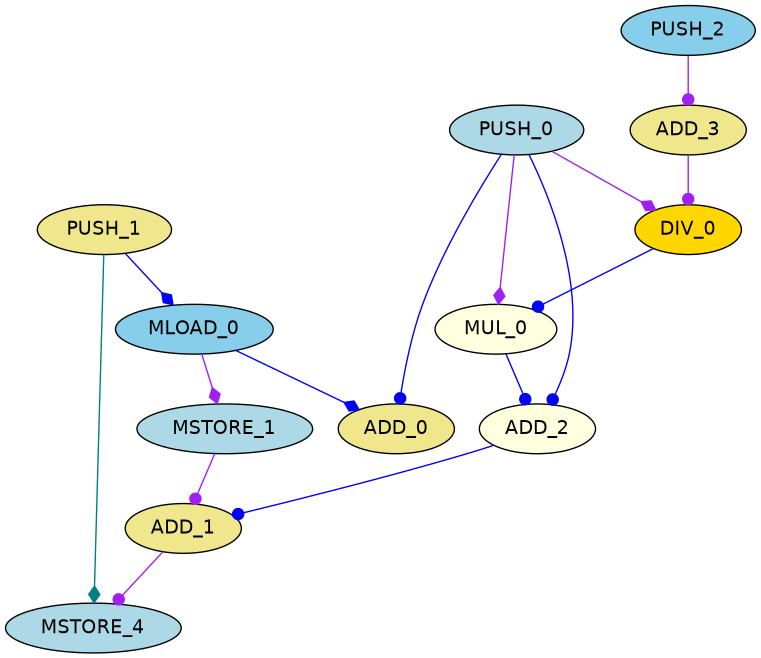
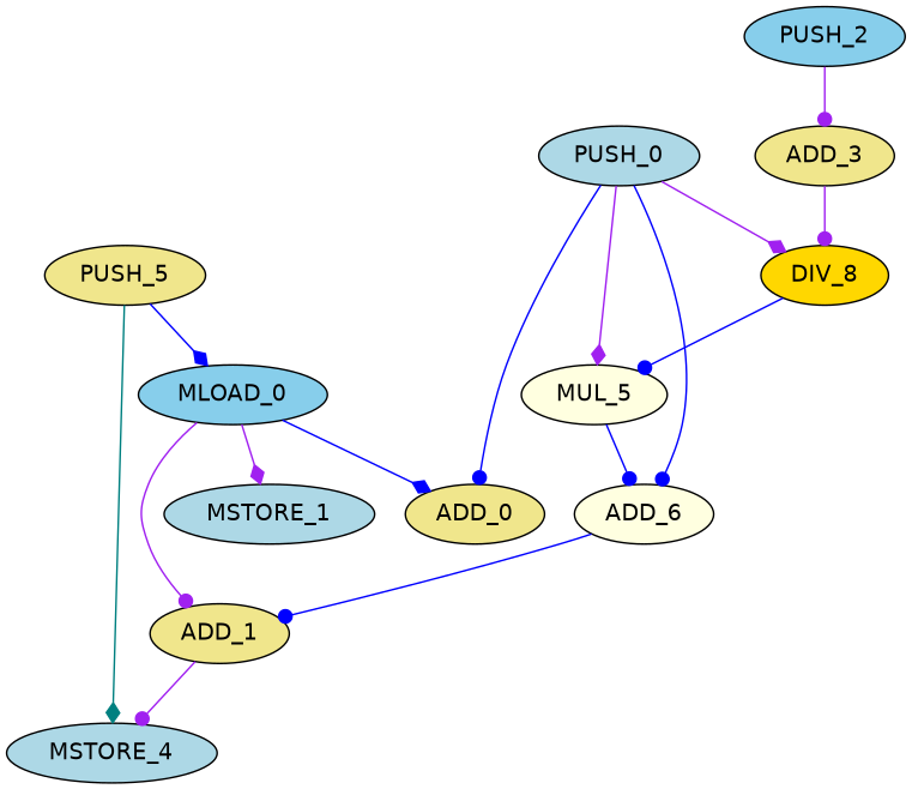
  digraph {
    fontname="DejaVu Sans"
    node [fillcolor=khaki fontname="DejaVu Sans" style=filled]
    edge [arrowhead=dot color=blue fontname="DejaVu Sans"]
    n1 [height=0.5 label=ADD_0 width=1.1735]
    n2 [fillcolor=skyblue height=0.5 label=MLOAD_0 width=1.5887]
    n3 [height=0.5 label=ADD_1 width=1.1735]
    n4 [fillcolor=lightblue height=0.5 label=MSTORE_1 width=1.7693]
    n5 [fillcolor=lightblue height=0.5 label=MSTORE_4 width=1.7693]
-   n6 [fillcolor=lightyellow height=0.5 label=ADD_2 width=1.1735]
-   n7 [fillcolor=lightyellow height=0.5 label=MUL_0 width=1.2277]
-   n8 [fillcolor=gold height=0.5 label=DIV_0 width=1.0652]
+   n6 [fillcolor=lightyellow height=0.5 label=ADD_6 width=1.1735]
+   n7 [fillcolor=lightyellow height=0.5 label=MUL_5 width=1.2277]
+   n8 [fillcolor=gold height=0.5 label=DIV_8 width=1.0652]
    n9 [height=0.5 label=ADD_3 width=1.1735]
    n10 [fillcolor=lightblue height=0.5 label=PUSH_0 width=1.354]
-   n11 [height=0.5 label=PUSH_1 width=1.354]
+   n11 [height=0.5 label=PUSH_5 width=1.354]
    n12 [fillcolor=skyblue height=0.5 label=PUSH_2 width=1.354]
    n2 -> n1 [arrowhead=diamond]
-   n4 -> n3 [color=purple]
+   n2 -> n3 [color=purple]
    n2 -> n4 [arrowhead=diamond color=purple]
    n3 -> n5 [color=purple]
    n6 -> n3
    n7 -> n6
    n8 -> n7
    n9 -> n8 [color=purple]
    n10 -> n1
    n10 -> n6
    n10 -> n7 [arrowhead=diamond color=purple]
    n10 -> n8 [arrowhead=diamond color=purple]
    n11 -> n2 [arrowhead=diamond]
    n11 -> n5 [arrowhead=diamond color=teal]
    n12 -> n9 [color=purple]
  }
